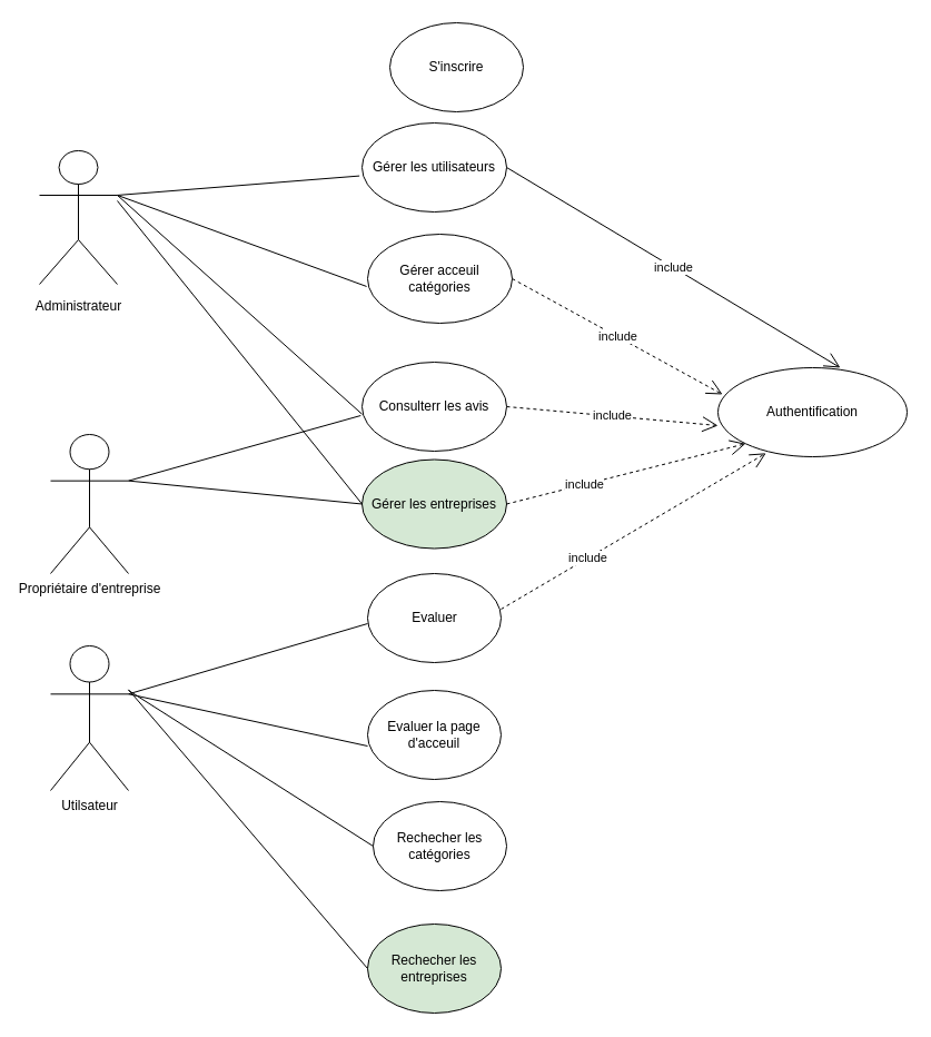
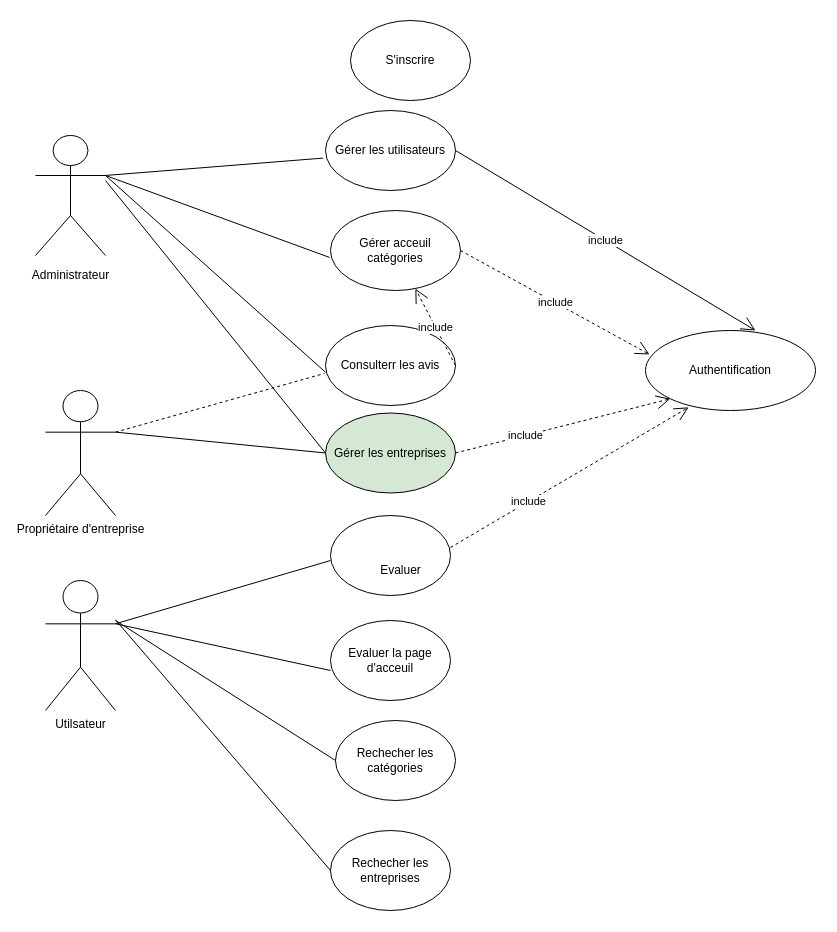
  <mxCell id="0" />
  <mxCell id="1" parent="0" />
  <mxCell id="2" value="" style="shape=umlActor;verticalLabelPosition=bottom;verticalAlign=top;html=1;outlineConnect=0;" parent="1" vertex="1"><mxGeometry x="35" y="135" width="70" height="120" as="geometry" /></mxCell>
  <mxCell id="3" value="Authentification" style="ellipse;whiteSpace=wrap;html=1;" parent="1" vertex="1"><mxGeometry x="645" y="330" width="170" height="80" as="geometry" /></mxCell>
  <mxCell id="4" value="Consulterr les avis" style="ellipse;whiteSpace=wrap;html=1;" parent="1" vertex="1"><mxGeometry x="325" y="325" width="130" height="80" as="geometry" /></mxCell>
  <mxCell id="5" value="Gérer les entreprises" style="ellipse;whiteSpace=wrap;html=1;fillColor=#d5e8d4;" parent="1" vertex="1"><mxGeometry x="325" y="412.5" width="130" height="80" as="geometry" /></mxCell>
  <mxCell id="6" value="include" style="endArrow=open;endSize=12;dashed=1;html=1;rounded=0;exitX=1;exitY=0.5;exitDx=0;exitDy=0;entryX=0;entryY=1;entryDx=0;entryDy=0;" parent="1" source="5" target="3" edge="1"><mxGeometry x="-0.349" width="160" relative="1" as="geometry"><mxPoint x="585" y="80" as="sourcePoint" /><mxPoint x="745" y="80" as="targetPoint" /><Array as="points" /><mxPoint as="offset" /></mxGeometry></mxCell>
- <mxCell id="7" value="include" style="endArrow=open;endSize=12;dashed=1;html=1;rounded=0;entryX=0;entryY=0.65;entryDx=0;entryDy=0;exitX=1;exitY=0.5;exitDx=0;exitDy=0;entryPerimeter=0;" parent="1" source="4" target="3" edge="1"><mxGeometry width="160" relative="1" as="geometry"><mxPoint x="465" y="260" as="sourcePoint" /><mxPoint x="625" y="260" as="targetPoint" /></mxGeometry></mxCell>
+ <mxCell id="7" value="include" style="endArrow=open;endSize=12;dashed=1;html=1;rounded=0;exitX=1;exitY=0.5;exitDx=0;exitDy=0;" parent="1" source="4" target="13" edge="1"><mxGeometry width="160" relative="1" as="geometry"><mxPoint x="465" y="260" as="sourcePoint" /><mxPoint x="625" y="260" as="targetPoint" /></mxGeometry></mxCell>
  <mxCell id="8" value="" style="endArrow=none;html=1;rounded=0;exitX=1;exitY=0.333;exitDx=0;exitDy=0;exitPerimeter=0;entryX=-0.018;entryY=0.595;entryDx=0;entryDy=0;entryPerimeter=0;" parent="1" source="2" edge="1" target="11"><mxGeometry width="50" height="50" relative="1" as="geometry"><mxPoint x="105" y="180" as="sourcePoint" /><mxPoint x="315" y="40" as="targetPoint" /><Array as="points" /></mxGeometry></mxCell>
  <mxCell id="9" value="" style="endArrow=none;html=1;rounded=0;exitX=0;exitY=0.584;exitDx=0;exitDy=0;exitPerimeter=0;entryX=1;entryY=0.333;entryDx=0;entryDy=0;entryPerimeter=0;" parent="1" source="4" target="2" edge="1"><mxGeometry width="50" height="50" relative="1" as="geometry"><mxPoint x="365" y="300" as="sourcePoint" /><mxPoint x="165" y="460" as="targetPoint" /><Array as="points" /></mxGeometry></mxCell>
  <mxCell id="10" value="" style="endArrow=none;html=1;rounded=0;entryX=0;entryY=0.5;entryDx=0;entryDy=0;" parent="1" target="5" edge="1"><mxGeometry width="50" height="50" relative="1" as="geometry"><mxPoint x="105" y="180" as="sourcePoint" /><mxPoint x="235" y="10" as="targetPoint" /><Array as="points" /></mxGeometry></mxCell>
  <mxCell id="11" value="Gérer les utilisateurs" style="ellipse;whiteSpace=wrap;html=1;" parent="1" vertex="1"><mxGeometry x="325" y="110" width="130" height="80" as="geometry" /></mxCell>
  <mxCell id="12" value="Administrateur" style="text;html=1;align=center;verticalAlign=middle;resizable=0;points=[];autosize=1;strokeColor=none;fillColor=none;" parent="1" vertex="1"><mxGeometry x="20" y="260" width="100" height="30" as="geometry" /></mxCell>
  <mxCell id="13" value="Gérer acceuil catégories" style="ellipse;whiteSpace=wrap;html=1;" parent="1" vertex="1"><mxGeometry x="330" y="210" width="130" height="80" as="geometry" /></mxCell>
  <mxCell id="14" value="" style="endArrow=none;html=1;rounded=0;exitX=1;exitY=0.333;exitDx=0;exitDy=0;exitPerimeter=0;entryX=-0.007;entryY=0.587;entryDx=0;entryDy=0;entryPerimeter=0;" parent="1" source="2" target="13" edge="1"><mxGeometry width="50" height="50" relative="1" as="geometry"><mxPoint x="165" y="260" as="sourcePoint" /><mxPoint x="305" y="160" as="targetPoint" /><Array as="points" /></mxGeometry></mxCell>
  <mxCell id="15" value="include" style="endArrow=open;endSize=12;dashed=0;html=1;rounded=0;entryX=0.647;entryY=0;entryDx=0;entryDy=0;entryPerimeter=0;exitX=1;exitY=0.5;exitDx=0;exitDy=0;" parent="1" source="11" target="3" edge="1"><mxGeometry width="160" relative="1" as="geometry"><mxPoint x="525" y="80" as="sourcePoint" /><mxPoint x="685" y="80" as="targetPoint" /></mxGeometry></mxCell>
  <mxCell id="16" value="include" style="endArrow=open;endSize=12;dashed=1;html=1;rounded=0;exitX=1;exitY=0.5;exitDx=0;exitDy=0;entryX=0.024;entryY=0.3;entryDx=0;entryDy=0;entryPerimeter=0;" parent="1" source="13" target="3" edge="1"><mxGeometry width="160" relative="1" as="geometry"><mxPoint x="535" y="290" as="sourcePoint" /><mxPoint x="695" y="290" as="targetPoint" /></mxGeometry></mxCell>
  <mxCell id="17" value="Propriétaire d'entreprise" style="shape=umlActor;verticalLabelPosition=bottom;verticalAlign=top;html=1;outlineConnect=0;" parent="1" vertex="1"><mxGeometry x="45" y="390" width="70" height="125" as="geometry" /></mxCell>
  <mxCell id="18" value="Utilsateur" style="shape=umlActor;verticalLabelPosition=bottom;verticalAlign=top;html=1;outlineConnect=0;" parent="1" vertex="1"><mxGeometry x="45" y="580" width="70" height="130" as="geometry" /></mxCell>
- <mxCell id="19" value="" style="endArrow=none;html=1;rounded=0;exitX=1;exitY=0.333;exitDx=0;exitDy=0;exitPerimeter=0;entryX=-0.009;entryY=0.6;entryDx=0;entryDy=0;entryPerimeter=0;" edge="1" parent="1" source="17" target="4"><mxGeometry width="50" height="50" relative="1" as="geometry"><mxPoint x="135" y="410" as="sourcePoint" /><mxPoint x="325" y="260" as="targetPoint" /><Array as="points" /></mxGeometry></mxCell>
+ <mxCell id="19" value="" style="endArrow=none;html=1;rounded=0;exitX=1;exitY=0.333;exitDx=0;exitDy=0;exitPerimeter=0;entryX=-0.009;entryY=0.6;entryDx=0;entryDy=0;entryPerimeter=0;dashed=1;" edge="1" parent="1" source="17" target="4"><mxGeometry width="50" height="50" relative="1" as="geometry"><mxPoint x="135" y="410" as="sourcePoint" /><mxPoint x="325" y="260" as="targetPoint" /><Array as="points" /></mxGeometry></mxCell>
  <mxCell id="20" value="" style="endArrow=none;html=1;rounded=0;entryX=0;entryY=0.5;entryDx=0;entryDy=0;exitX=1;exitY=0.333;exitDx=0;exitDy=0;exitPerimeter=0;" edge="1" parent="1" source="17" target="5"><mxGeometry width="50" height="50" relative="1" as="geometry"><mxPoint x="185" y="430" as="sourcePoint" /><mxPoint x="295" y="380" as="targetPoint" /><Array as="points" /></mxGeometry></mxCell>
  <mxCell id="21" value="Rechecher les catégories" style="ellipse;whiteSpace=wrap;html=1;" vertex="1" parent="1"><mxGeometry x="335" y="720" width="120" height="80" as="geometry" /></mxCell>
  <mxCell id="22" value="Evaluer la page d'acceuil" style="ellipse;whiteSpace=wrap;html=1;" vertex="1" parent="1"><mxGeometry x="330" y="620" width="120" height="80" as="geometry" /></mxCell>
  <mxCell id="23" value="" style="ellipse;whiteSpace=wrap;html=1;" vertex="1" parent="1"><mxGeometry x="330" y="515" width="120" height="80" as="geometry" /></mxCell>
- <mxCell id="24" value="Evaluer" style="text;html=1;align=center;verticalAlign=middle;resizable=0;points=[];autosize=1;strokeColor=none;fillColor=none;" vertex="1" parent="1"><mxGeometry x="360" y="540" width="60" height="30" as="geometry" /></mxCell>
+ <mxCell id="24" value="Evaluer" style="text;html=1;align=center;verticalAlign=middle;resizable=0;points=[];autosize=1;strokeColor=none;fillColor=none;" vertex="1" parent="1"><mxGeometry x="370" y="555" width="60" height="30" as="geometry" /></mxCell>
  <mxCell id="25" value="include" style="endArrow=open;endSize=12;dashed=1;html=1;rounded=0;exitX=1;exitY=0.5;exitDx=0;exitDy=0;entryX=0.254;entryY=0.96;entryDx=0;entryDy=0;entryPerimeter=0;" edge="1" parent="1" target="3"><mxGeometry x="-0.349" width="160" relative="1" as="geometry"><mxPoint x="450" y="547" as="sourcePoint" /><mxPoint x="665" y="515" as="targetPoint" /><Array as="points" /><mxPoint as="offset" /></mxGeometry></mxCell>
  <mxCell id="26" value="S'inscrire" style="ellipse;whiteSpace=wrap;html=1;" vertex="1" parent="1"><mxGeometry x="350" y="20" width="120" height="80" as="geometry" /></mxCell>
- <mxCell id="27" value="Rechecher les entreprises" style="ellipse;whiteSpace=wrap;html=1;fillColor=#d5e8d4;" vertex="1" parent="1"><mxGeometry x="330" y="830" width="120" height="80" as="geometry" /></mxCell>
+ <mxCell id="27" value="Rechecher les entreprises" style="ellipse;whiteSpace=wrap;html=1;" vertex="1" parent="1"><mxGeometry x="330" y="830" width="120" height="80" as="geometry" /></mxCell>
  <mxCell id="28" value="" style="endArrow=none;html=1;rounded=0;entryX=0;entryY=0.5;entryDx=0;entryDy=0;" edge="1" parent="1" target="27"><mxGeometry width="50" height="50" relative="1" as="geometry"><mxPoint x="115" y="619.319" as="sourcePoint" /><mxPoint x="295" y="860" as="targetPoint" /></mxGeometry></mxCell>
  <mxCell id="29" value="" style="endArrow=none;html=1;rounded=0;" edge="1" parent="1"><mxGeometry width="50" height="50" relative="1" as="geometry"><mxPoint x="115" y="620" as="sourcePoint" /><mxPoint x="335" y="760" as="targetPoint" /></mxGeometry></mxCell>
  <mxCell id="30" value="" style="endArrow=none;html=1;rounded=0;exitX=1;exitY=0.333;exitDx=0;exitDy=0;exitPerimeter=0;" edge="1" parent="1" source="18"><mxGeometry width="50" height="50" relative="1" as="geometry"><mxPoint x="280" y="720" as="sourcePoint" /><mxPoint x="330" y="670" as="targetPoint" /></mxGeometry></mxCell>
  <mxCell id="31" value="" style="endArrow=none;html=1;rounded=0;exitX=1;exitY=0.333;exitDx=0;exitDy=0;exitPerimeter=0;" edge="1" parent="1" source="18"><mxGeometry width="50" height="50" relative="1" as="geometry"><mxPoint x="185" y="620" as="sourcePoint" /><mxPoint x="330" y="560" as="targetPoint" /></mxGeometry></mxCell>
